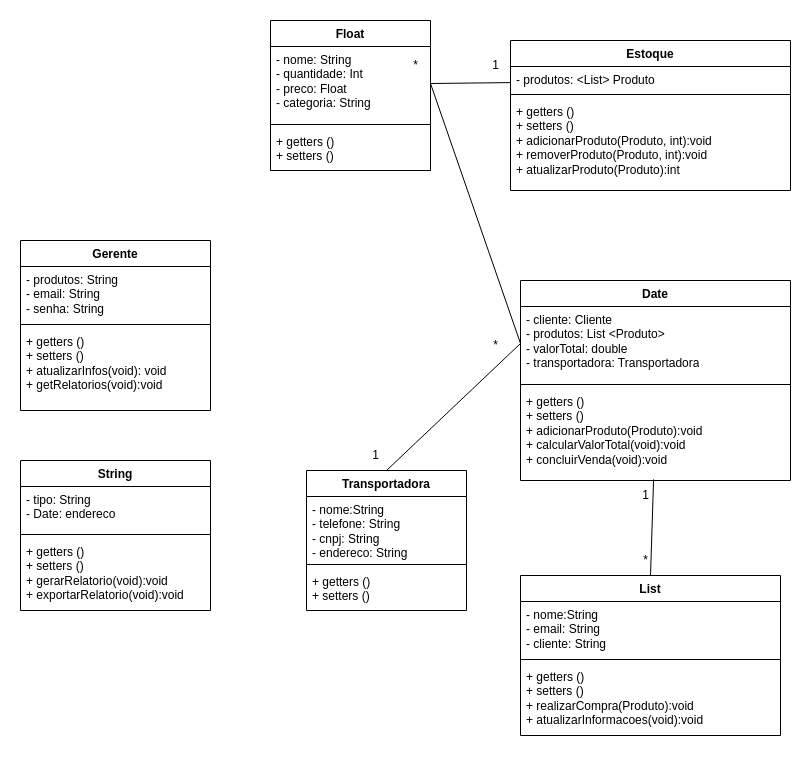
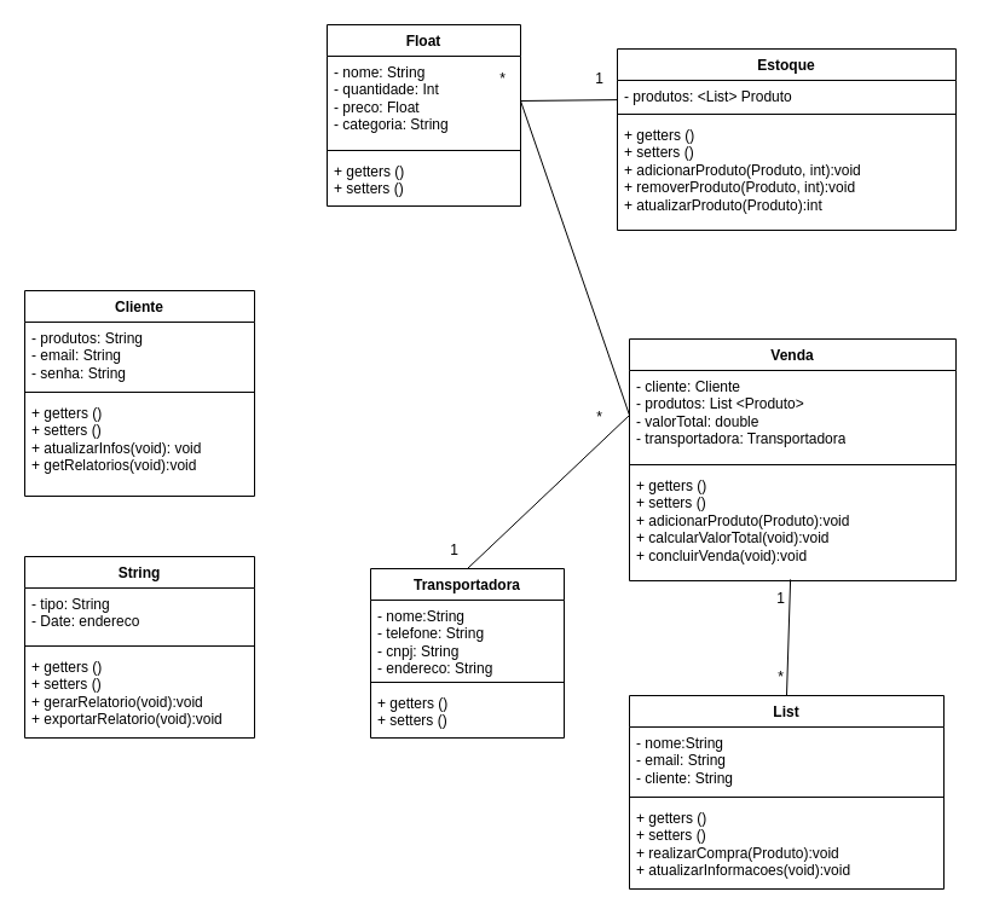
  <mxCell id="0" />
  <mxCell id="1" parent="0" />
  <mxCell id="2" value="&lt;div&gt;Estoque&lt;/div&gt;" style="swimlane;fontStyle=1;align=center;verticalAlign=top;childLayout=stackLayout;horizontal=1;startSize=26;horizontalStack=0;resizeParent=1;resizeParentMax=0;resizeLast=0;collapsible=1;marginBottom=0;whiteSpace=wrap;html=1;" parent="1" vertex="1"><mxGeometry x="510" y="40" width="280" height="150" as="geometry" /></mxCell>
  <mxCell id="3" value="- produtos: &amp;lt;List&amp;gt; Produto " style="text;strokeColor=none;fillColor=none;align=left;verticalAlign=top;spacingLeft=4;spacingRight=4;overflow=hidden;rotatable=0;points=[[0,0.5],[1,0.5]];portConstraint=eastwest;whiteSpace=wrap;html=1;" parent="2" vertex="1"><mxGeometry y="26" width="280" height="24" as="geometry" /></mxCell>
  <mxCell id="4" value="" style="line;strokeWidth=1;fillColor=none;align=left;verticalAlign=middle;spacingTop=-1;spacingLeft=3;spacingRight=3;rotatable=0;labelPosition=right;points=[];portConstraint=eastwest;strokeColor=inherit;" parent="2" vertex="1"><mxGeometry y="50" width="280" height="8" as="geometry" /></mxCell>
  <mxCell id="5" value="&lt;div&gt;+ getters ()&lt;/div&gt;+ setters ()&lt;div&gt;+ adicionarProduto(Produto, int):void&lt;/div&gt;&lt;div&gt;+ removerProduto(Produto, int):void&lt;/div&gt;&lt;div&gt;+ atualizarProduto(Produto):int&lt;br&gt;&lt;/div&gt;" style="text;strokeColor=none;fillColor=none;align=left;verticalAlign=top;spacingLeft=4;spacingRight=4;overflow=hidden;rotatable=0;points=[[0,0.5],[1,0.5]];portConstraint=eastwest;whiteSpace=wrap;html=1;" parent="2" vertex="1"><mxGeometry y="58" width="280" height="92" as="geometry" /></mxCell>
  <mxCell id="6" value="&lt;div&gt;Transportadora&lt;/div&gt;" style="swimlane;fontStyle=1;align=center;verticalAlign=top;childLayout=stackLayout;horizontal=1;startSize=26;horizontalStack=0;resizeParent=1;resizeParentMax=0;resizeLast=0;collapsible=1;marginBottom=0;whiteSpace=wrap;html=1;" parent="1" vertex="1"><mxGeometry x="306" y="470" width="160" height="140" as="geometry" /></mxCell>
  <mxCell id="7" value="&lt;div&gt;- nome:String&lt;/div&gt;&lt;div&gt;- telefone: String&lt;/div&gt;&lt;div&gt;- cnpj: String&lt;/div&gt;&lt;div&gt;- endereco: String&lt;/div&gt;" style="text;strokeColor=none;fillColor=none;align=left;verticalAlign=top;spacingLeft=4;spacingRight=4;overflow=hidden;rotatable=0;points=[[0,0.5],[1,0.5]];portConstraint=eastwest;whiteSpace=wrap;html=1;" parent="6" vertex="1"><mxGeometry y="26" width="160" height="64" as="geometry" /></mxCell>
  <mxCell id="8" value="" style="line;strokeWidth=1;fillColor=none;align=left;verticalAlign=middle;spacingTop=-1;spacingLeft=3;spacingRight=3;rotatable=0;labelPosition=right;points=[];portConstraint=eastwest;strokeColor=inherit;" parent="6" vertex="1"><mxGeometry y="90" width="160" height="8" as="geometry" /></mxCell>
  <mxCell id="9" value="&lt;div&gt;+ getters ()&lt;/div&gt;+ setters ()" style="text;strokeColor=none;fillColor=none;align=left;verticalAlign=top;spacingLeft=4;spacingRight=4;overflow=hidden;rotatable=0;points=[[0,0.5],[1,0.5]];portConstraint=eastwest;whiteSpace=wrap;html=1;" parent="6" vertex="1"><mxGeometry y="98" width="160" height="42" as="geometry" /></mxCell>
  <mxCell id="10" value="&lt;div&gt;List&lt;/div&gt;&lt;div&gt;&lt;br&gt;&lt;/div&gt;" style="swimlane;fontStyle=1;align=center;verticalAlign=top;childLayout=stackLayout;horizontal=1;startSize=26;horizontalStack=0;resizeParent=1;resizeParentMax=0;resizeLast=0;collapsible=1;marginBottom=0;whiteSpace=wrap;html=1;" parent="1" vertex="1"><mxGeometry x="520" y="575" width="260" height="160" as="geometry" /></mxCell>
  <mxCell id="11" value="&lt;div&gt;- nome:String&lt;/div&gt;&lt;div&gt;- email: String&lt;/div&gt;&lt;div&gt;- cliente: String&lt;br&gt;&lt;/div&gt;" style="text;strokeColor=none;fillColor=none;align=left;verticalAlign=top;spacingLeft=4;spacingRight=4;overflow=hidden;rotatable=0;points=[[0,0.5],[1,0.5]];portConstraint=eastwest;whiteSpace=wrap;html=1;" parent="10" vertex="1"><mxGeometry y="26" width="260" height="54" as="geometry" /></mxCell>
  <mxCell id="12" value="" style="line;strokeWidth=1;fillColor=none;align=left;verticalAlign=middle;spacingTop=-1;spacingLeft=3;spacingRight=3;rotatable=0;labelPosition=right;points=[];portConstraint=eastwest;strokeColor=inherit;" parent="10" vertex="1"><mxGeometry y="80" width="260" height="8" as="geometry" /></mxCell>
  <mxCell id="13" value="&lt;div&gt;+ getters ()&lt;/div&gt;&lt;div&gt;+ setters ()&lt;br&gt;&lt;/div&gt;&lt;div&gt;+ realizarCompra(Produto):void&lt;/div&gt;&lt;div&gt;+ atualizarInformacoes(void):void&lt;br&gt;&lt;/div&gt;" style="text;strokeColor=none;fillColor=none;align=left;verticalAlign=top;spacingLeft=4;spacingRight=4;overflow=hidden;rotatable=0;points=[[0,0.5],[1,0.5]];portConstraint=eastwest;whiteSpace=wrap;html=1;" parent="10" vertex="1"><mxGeometry y="88" width="260" height="72" as="geometry" /></mxCell>
  <mxCell id="14" value="&lt;div&gt;String&lt;/div&gt;&lt;div&gt;&lt;br&gt;&lt;/div&gt;" style="swimlane;fontStyle=1;align=center;verticalAlign=top;childLayout=stackLayout;horizontal=1;startSize=26;horizontalStack=0;resizeParent=1;resizeParentMax=0;resizeLast=0;collapsible=1;marginBottom=0;whiteSpace=wrap;html=1;" parent="1" vertex="1"><mxGeometry x="20" y="460" width="190" height="150" as="geometry" /></mxCell>
  <mxCell id="15" value="&lt;div&gt;- tipo: String&lt;/div&gt;&lt;div&gt;- Date: endereco&lt;/div&gt;" style="text;strokeColor=none;fillColor=none;align=left;verticalAlign=top;spacingLeft=4;spacingRight=4;overflow=hidden;rotatable=0;points=[[0,0.5],[1,0.5]];portConstraint=eastwest;whiteSpace=wrap;html=1;" parent="14" vertex="1"><mxGeometry y="26" width="190" height="44" as="geometry" /></mxCell>
  <mxCell id="16" value="" style="line;strokeWidth=1;fillColor=none;align=left;verticalAlign=middle;spacingTop=-1;spacingLeft=3;spacingRight=3;rotatable=0;labelPosition=right;points=[];portConstraint=eastwest;strokeColor=inherit;" parent="14" vertex="1"><mxGeometry y="70" width="190" height="8" as="geometry" /></mxCell>
  <mxCell id="17" value="&lt;div&gt;&lt;div&gt;+ getters ()&lt;/div&gt;+ setters ()&lt;/div&gt;&lt;div&gt;+ gerarRelatorio(void):void&lt;/div&gt;&lt;div&gt;+ exportarRelatorio(void):void&lt;br&gt;&lt;/div&gt;" style="text;strokeColor=none;fillColor=none;align=left;verticalAlign=top;spacingLeft=4;spacingRight=4;overflow=hidden;rotatable=0;points=[[0,0.5],[1,0.5]];portConstraint=eastwest;whiteSpace=wrap;html=1;" parent="14" vertex="1"><mxGeometry y="78" width="190" height="72" as="geometry" /></mxCell>
- <mxCell id="18" value="&lt;div&gt;Date&lt;/div&gt;" style="swimlane;fontStyle=1;align=center;verticalAlign=top;childLayout=stackLayout;horizontal=1;startSize=26;horizontalStack=0;resizeParent=1;resizeParentMax=0;resizeLast=0;collapsible=1;marginBottom=0;whiteSpace=wrap;html=1;" parent="1" vertex="1"><mxGeometry x="520" y="280" width="270" height="200" as="geometry" /></mxCell>
+ <mxCell id="18" value="&lt;div&gt;Venda&lt;/div&gt;" style="swimlane;fontStyle=1;align=center;verticalAlign=top;childLayout=stackLayout;horizontal=1;startSize=26;horizontalStack=0;resizeParent=1;resizeParentMax=0;resizeLast=0;collapsible=1;marginBottom=0;whiteSpace=wrap;html=1;" parent="1" vertex="1"><mxGeometry x="520" y="280" width="270" height="200" as="geometry" /></mxCell>
  <mxCell id="19" value="&lt;div&gt;- cliente: Cliente&lt;br&gt;&lt;/div&gt;&lt;div&gt;- produtos: List &amp;lt;Produto&amp;gt; &lt;/div&gt;&lt;div&gt;- valorTotal: double&lt;br&gt;&lt;/div&gt;&lt;div&gt;- transportadora: Transportadora&lt;/div&gt;&lt;div&gt;&lt;br&gt;&lt;/div&gt;" style="text;strokeColor=none;fillColor=none;align=left;verticalAlign=top;spacingLeft=4;spacingRight=4;overflow=hidden;rotatable=0;points=[[0,0.5],[1,0.5]];portConstraint=eastwest;whiteSpace=wrap;html=1;" parent="18" vertex="1"><mxGeometry y="26" width="270" height="74" as="geometry" /></mxCell>
  <mxCell id="20" value="" style="line;strokeWidth=1;fillColor=none;align=left;verticalAlign=middle;spacingTop=-1;spacingLeft=3;spacingRight=3;rotatable=0;labelPosition=right;points=[];portConstraint=eastwest;strokeColor=inherit;" parent="18" vertex="1"><mxGeometry y="100" width="270" height="8" as="geometry" /></mxCell>
  <mxCell id="21" value="&lt;div&gt;+ getters ()&lt;/div&gt;&lt;div&gt;+ setters ()&lt;/div&gt;&lt;div&gt;+ adicionarProduto(Produto):void&lt;/div&gt;&lt;div&gt;+ calcularValorTotal(void):void&lt;/div&gt;&lt;div&gt;+ concluirVenda(void):void&lt;br&gt;&lt;/div&gt;" style="text;strokeColor=none;fillColor=none;align=left;verticalAlign=top;spacingLeft=4;spacingRight=4;overflow=hidden;rotatable=0;points=[[0,0.5],[1,0.5]];portConstraint=eastwest;whiteSpace=wrap;html=1;" parent="18" vertex="1"><mxGeometry y="108" width="270" height="92" as="geometry" /></mxCell>
- <mxCell id="22" value="&lt;div&gt;Gerente&lt;/div&gt;" style="swimlane;fontStyle=1;align=center;verticalAlign=top;childLayout=stackLayout;horizontal=1;startSize=26;horizontalStack=0;resizeParent=1;resizeParentMax=0;resizeLast=0;collapsible=1;marginBottom=0;whiteSpace=wrap;html=1;" parent="1" vertex="1"><mxGeometry x="20" y="240" width="190" height="170" as="geometry" /></mxCell>
+ <mxCell id="22" value="&lt;div&gt;Cliente&lt;/div&gt;" style="swimlane;fontStyle=1;align=center;verticalAlign=top;childLayout=stackLayout;horizontal=1;startSize=26;horizontalStack=0;resizeParent=1;resizeParentMax=0;resizeLast=0;collapsible=1;marginBottom=0;whiteSpace=wrap;html=1;" parent="1" vertex="1"><mxGeometry x="20" y="240" width="190" height="170" as="geometry" /></mxCell>
  <mxCell id="23" value="&lt;div&gt;- produtos: String&lt;/div&gt;&lt;div&gt;- email: String&lt;/div&gt;&lt;div&gt;- senha: String&lt;br&gt;&lt;/div&gt;" style="text;strokeColor=none;fillColor=none;align=left;verticalAlign=top;spacingLeft=4;spacingRight=4;overflow=hidden;rotatable=0;points=[[0,0.5],[1,0.5]];portConstraint=eastwest;whiteSpace=wrap;html=1;" parent="22" vertex="1"><mxGeometry y="26" width="190" height="54" as="geometry" /></mxCell>
  <mxCell id="24" value="" style="line;strokeWidth=1;fillColor=none;align=left;verticalAlign=middle;spacingTop=-1;spacingLeft=3;spacingRight=3;rotatable=0;labelPosition=right;points=[];portConstraint=eastwest;strokeColor=inherit;" parent="22" vertex="1"><mxGeometry y="80" width="190" height="8" as="geometry" /></mxCell>
  <mxCell id="25" value="&lt;div&gt;+ getters ()&lt;/div&gt;&lt;div&gt;+ setters ()&lt;/div&gt;&lt;div&gt;+ atualizarInfos(void): void&lt;/div&gt;&lt;div&gt;+ getRelatorios(void):void&lt;/div&gt;&lt;div&gt;&lt;br&gt;&lt;/div&gt;" style="text;strokeColor=none;fillColor=none;align=left;verticalAlign=top;spacingLeft=4;spacingRight=4;overflow=hidden;rotatable=0;points=[[0,0.5],[1,0.5]];portConstraint=eastwest;whiteSpace=wrap;html=1;" parent="22" vertex="1"><mxGeometry y="88" width="190" height="82" as="geometry" /></mxCell>
  <mxCell id="26" value="&lt;div&gt;Float&lt;/div&gt;" style="swimlane;fontStyle=1;align=center;verticalAlign=top;childLayout=stackLayout;horizontal=1;startSize=26;horizontalStack=0;resizeParent=1;resizeParentMax=0;resizeLast=0;collapsible=1;marginBottom=0;whiteSpace=wrap;html=1;" parent="1" vertex="1"><mxGeometry x="270" y="20" width="160" height="150" as="geometry" /></mxCell>
  <mxCell id="27" value="&lt;div&gt;- nome: String&lt;/div&gt;&lt;div&gt;- quantidade: Int&lt;br&gt;&lt;/div&gt;&lt;div&gt;- preco: Float&lt;br&gt;&lt;/div&gt;&lt;div&gt;- categoria: String&lt;br&gt;&lt;/div&gt;" style="text;strokeColor=none;fillColor=none;align=left;verticalAlign=top;spacingLeft=4;spacingRight=4;overflow=hidden;rotatable=0;points=[[0,0.5],[1,0.5]];portConstraint=eastwest;whiteSpace=wrap;html=1;" parent="26" vertex="1"><mxGeometry y="26" width="160" height="74" as="geometry" /></mxCell>
  <mxCell id="28" value="" style="line;strokeWidth=1;fillColor=none;align=left;verticalAlign=middle;spacingTop=-1;spacingLeft=3;spacingRight=3;rotatable=0;labelPosition=right;points=[];portConstraint=eastwest;strokeColor=inherit;" parent="26" vertex="1"><mxGeometry y="100" width="160" height="8" as="geometry" /></mxCell>
  <mxCell id="29" value="&lt;div&gt;+ getters ()&lt;/div&gt;&lt;div&gt;+ setters ()&lt;/div&gt;&lt;div&gt;&lt;br&gt;&lt;/div&gt;" style="text;strokeColor=none;fillColor=none;align=left;verticalAlign=top;spacingLeft=4;spacingRight=4;overflow=hidden;rotatable=0;points=[[0,0.5],[1,0.5]];portConstraint=eastwest;whiteSpace=wrap;html=1;" parent="26" vertex="1"><mxGeometry y="108" width="160" height="42" as="geometry" /></mxCell>
  <mxCell id="30" value="" style="endArrow=none;html=1;rounded=0;exitX=1;exitY=0.5;exitDx=0;exitDy=0;entryX=0.001;entryY=0.671;entryDx=0;entryDy=0;entryPerimeter=0;" parent="1" source="27" target="3" edge="1"><mxGeometry width="50" height="50" relative="1" as="geometry"><mxPoint x="470" y="460" as="sourcePoint" /><mxPoint x="520" y="410" as="targetPoint" /></mxGeometry></mxCell>
  <mxCell id="31" value="" style="endArrow=none;html=1;rounded=0;exitX=0.5;exitY=0;exitDx=0;exitDy=0;entryX=0;entryY=0.5;entryDx=0;entryDy=0;" parent="1" source="6" target="19" edge="1"><mxGeometry width="50" height="50" relative="1" as="geometry"><mxPoint x="301" y="93" as="sourcePoint" /><mxPoint x="520" y="88" as="targetPoint" /></mxGeometry></mxCell>
  <mxCell id="32" value="" style="endArrow=none;html=1;rounded=0;exitX=0.5;exitY=0;exitDx=0;exitDy=0;entryX=0.493;entryY=0.988;entryDx=0;entryDy=0;entryPerimeter=0;" parent="1" source="10" target="21" edge="1"><mxGeometry width="50" height="50" relative="1" as="geometry"><mxPoint x="311" y="103" as="sourcePoint" /><mxPoint x="530" y="98" as="targetPoint" /></mxGeometry></mxCell>
  <mxCell id="33" value="" style="endArrow=none;html=1;rounded=0;exitX=1;exitY=0.5;exitDx=0;exitDy=0;entryX=0;entryY=0.5;entryDx=0;entryDy=0;" parent="1" source="27" target="19" edge="1"><mxGeometry width="50" height="50" relative="1" as="geometry"><mxPoint x="321" y="113" as="sourcePoint" /><mxPoint x="540" y="108" as="targetPoint" /></mxGeometry></mxCell>
  <mxCell id="34" value="*" style="text;html=1;align=center;verticalAlign=middle;resizable=0;points=[];autosize=1;strokeColor=none;fillColor=none;" parent="1" vertex="1"><mxGeometry x="480" y="330" width="30" height="30" as="geometry" /></mxCell>
  <mxCell id="35" value="1" style="text;html=1;align=center;verticalAlign=middle;resizable=0;points=[];autosize=1;strokeColor=none;fillColor=none;" parent="1" vertex="1"><mxGeometry x="360" y="440" width="30" height="30" as="geometry" /></mxCell>
  <mxCell id="36" value="*" style="text;html=1;align=center;verticalAlign=middle;resizable=0;points=[];autosize=1;strokeColor=none;fillColor=none;" parent="1" vertex="1"><mxGeometry x="400" y="50" width="30" height="30" as="geometry" /></mxCell>
  <mxCell id="37" value="1" style="text;html=1;align=center;verticalAlign=middle;resizable=0;points=[];autosize=1;strokeColor=none;fillColor=none;" parent="1" vertex="1"><mxGeometry x="480" y="50" width="30" height="30" as="geometry" /></mxCell>
  <mxCell id="38" value="*" style="text;html=1;align=center;verticalAlign=middle;resizable=0;points=[];autosize=1;strokeColor=none;fillColor=none;" parent="1" vertex="1"><mxGeometry x="630" y="544.5" width="30" height="30" as="geometry" /></mxCell>
  <mxCell id="39" value="1" style="text;html=1;align=center;verticalAlign=middle;resizable=0;points=[];autosize=1;strokeColor=none;fillColor=none;" parent="1" vertex="1"><mxGeometry x="630" y="480" width="30" height="30" as="geometry" /></mxCell>
